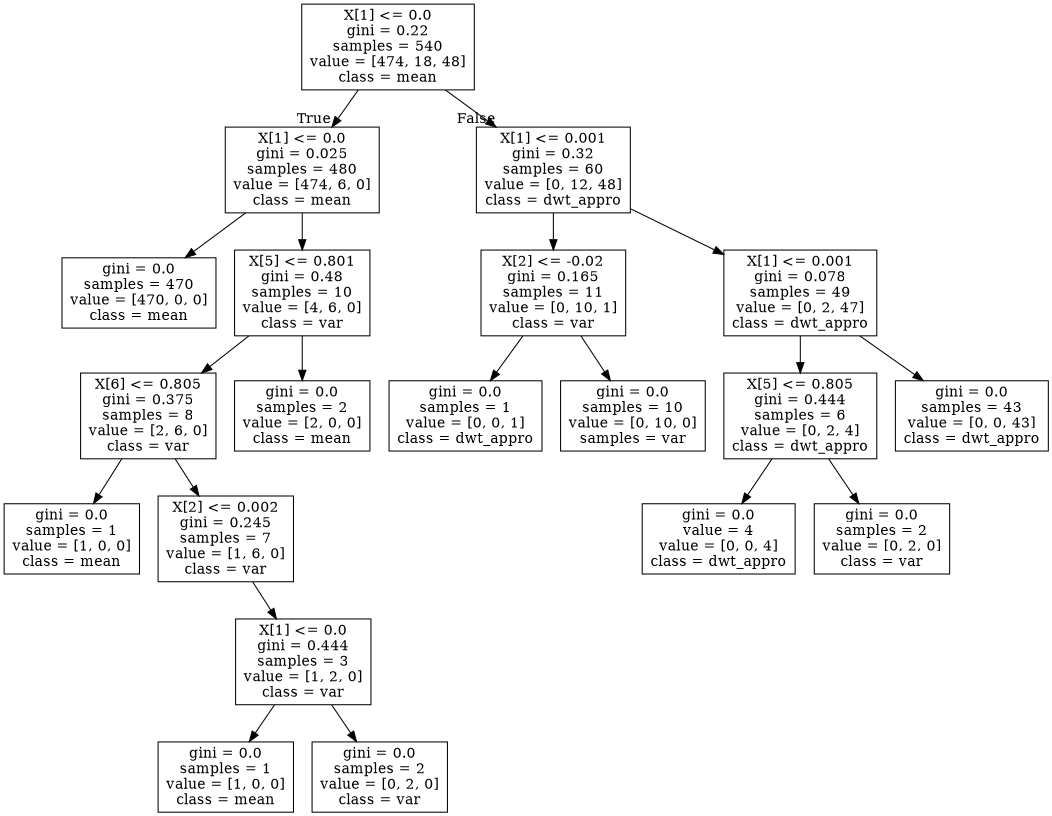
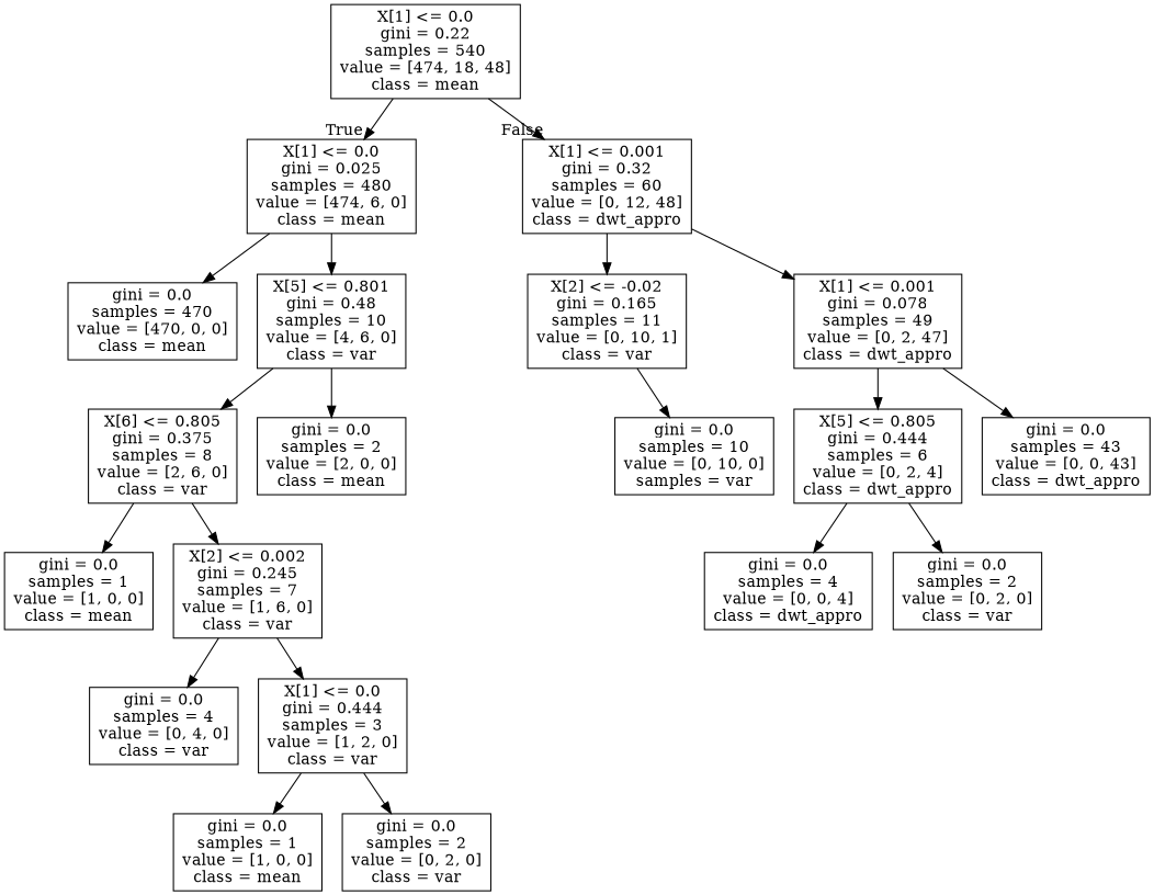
  digraph {
    node [shape=box]
    n1 [label="X[1] <= 0.0\ngini = 0.22\nsamples = 540\nvalue = [474, 18, 48]\nclass = mean"]
    n2 [label="X[1] <= 0.0\ngini = 0.025\nsamples = 480\nvalue = [474, 6, 0]\nclass = mean"]
    n3 [label="X[1] <= 0.001\ngini = 0.32\nsamples = 60\nvalue = [0, 12, 48]\nclass = dwt_appro"]
    n4 [label="gini = 0.0\nsamples = 470\nvalue = [470, 0, 0]\nclass = mean"]
    n5 [label="X[5] <= 0.801\ngini = 0.48\nsamples = 10\nvalue = [4, 6, 0]\nclass = var"]
    n6 [label="X[2] <= -0.02\ngini = 0.165\nsamples = 11\nvalue = [0, 10, 1]\nclass = var"]
    n7 [label="X[1] <= 0.001\ngini = 0.078\nsamples = 49\nvalue = [0, 2, 47]\nclass = dwt_appro"]
    n8 [label="X[6] <= 0.805\ngini = 0.375\nsamples = 8\nvalue = [2, 6, 0]\nclass = var"]
    n9 [label="gini = 0.0\nsamples = 2\nvalue = [2, 0, 0]\nclass = mean"]
    n10 [label="gini = 0.0\nsamples = 1\nvalue = [1, 0, 0]\nclass = mean"]
    n11 [label="X[2] <= 0.002\ngini = 0.245\nsamples = 7\nvalue = [1, 6, 0]\nclass = var"]
+   n12 [label="gini = 0.0\nsamples = 4\nvalue = [0, 4, 0]\nclass = var"]
    n13 [label="X[1] <= 0.0\ngini = 0.444\nsamples = 3\nvalue = [1, 2, 0]\nclass = var"]
    n14 [label="gini = 0.0\nsamples = 1\nvalue = [1, 0, 0]\nclass = mean"]
    n15 [label="gini = 0.0\nsamples = 2\nvalue = [0, 2, 0]\nclass = var"]
-   n16 [label="gini = 0.0\nsamples = 1\nvalue = [0, 0, 1]\nclass = dwt_appro"]
    n17 [label="gini = 0.0\nsamples = 10\nvalue = [0, 10, 0]\nsamples = var"]
    n18 [label="X[5] <= 0.805\ngini = 0.444\nsamples = 6\nvalue = [0, 2, 4]\nclass = dwt_appro"]
    n19 [label="gini = 0.0\nsamples = 43\nvalue = [0, 0, 43]\nclass = dwt_appro"]
-   n20 [label="gini = 0.0\nvalue = 4\nvalue = [0, 0, 4]\nclass = dwt_appro"]
+   n20 [label="gini = 0.0\nsamples = 4\nvalue = [0, 0, 4]\nclass = dwt_appro"]
    n21 [label="gini = 0.0\nsamples = 2\nvalue = [0, 2, 0]\nclass = var"]
    n1 -> n2 [headlabel=True labelangle=45 labeldistance=2.5]
    n1 -> n3 [headlabel=False labelangle=-45 labeldistance=2.5]
    n2 -> n4
    n2 -> n5
    n3 -> n6
    n3 -> n7
    n5 -> n8
    n5 -> n9
-   n6 -> n16
    n6 -> n17
    n7 -> n18
    n7 -> n19
    n8 -> n10
    n8 -> n11
+   n11 -> n12
    n11 -> n13
    n13 -> n14
    n13 -> n15
    n18 -> n20
    n18 -> n21
  }
